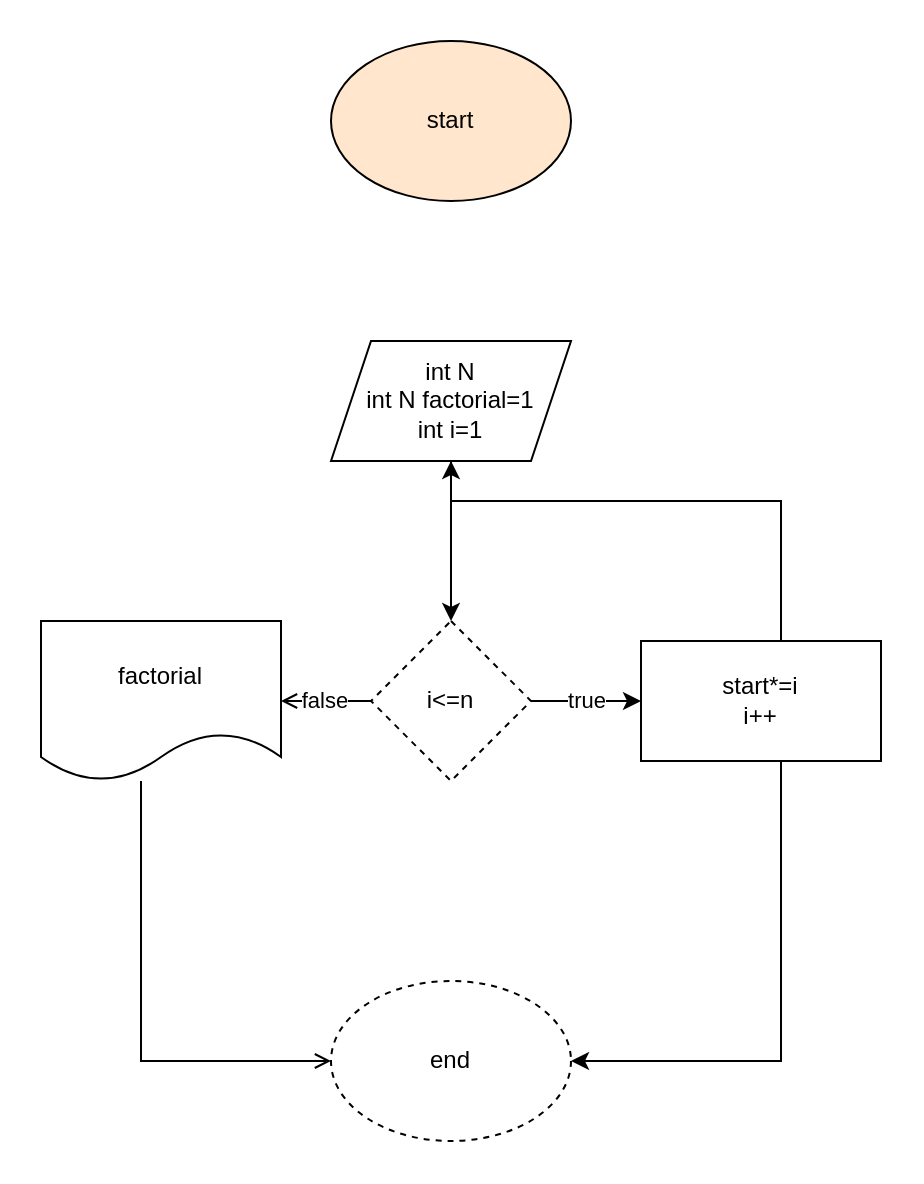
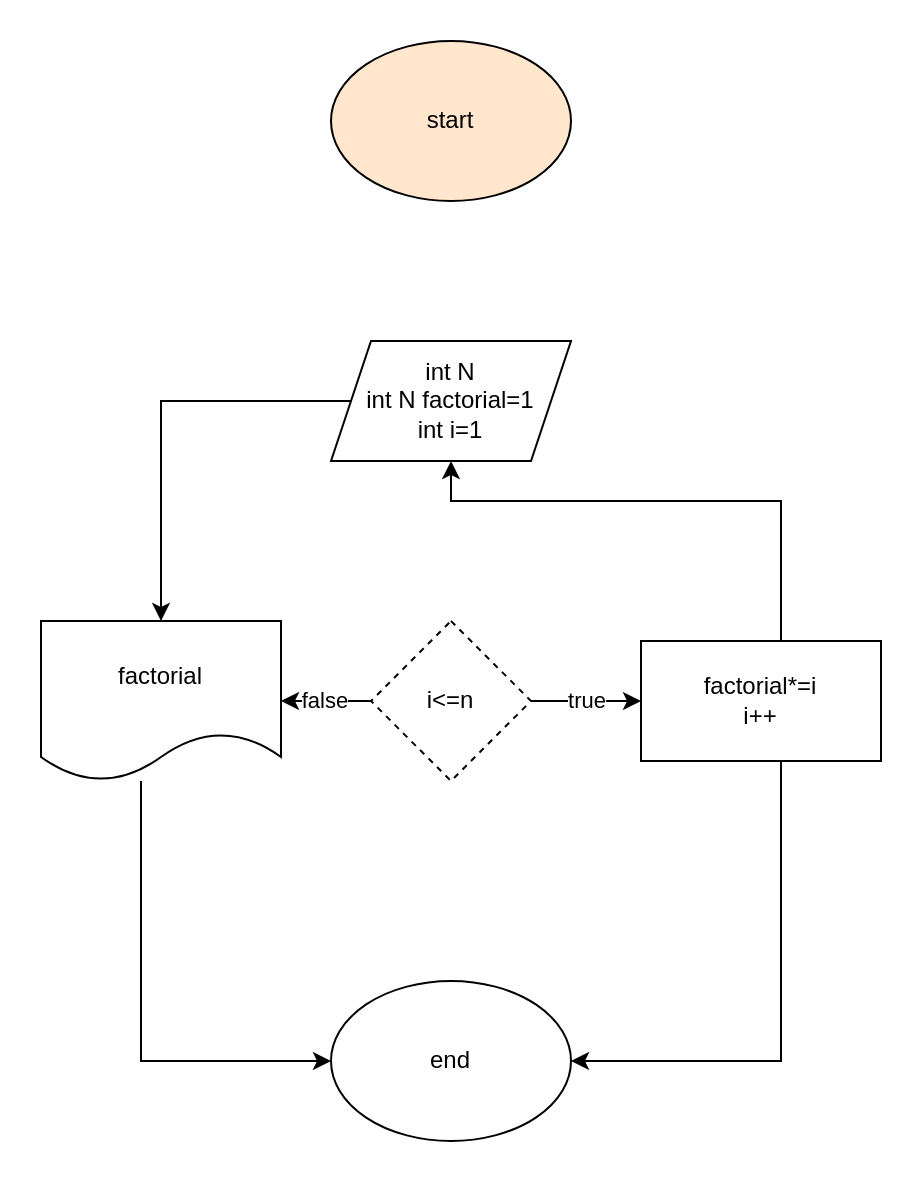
  <mxCell id="0" />
  <mxCell id="1" parent="0" />
  <mxCell id="2" value="start" style="ellipse;whiteSpace=wrap;html=1;fillColor=#ffe6cc;" vertex="1" parent="1"><mxGeometry x="165" y="20" width="120" height="80" as="geometry" /></mxCell>
- <mxCell id="3" style="edgeStyle=orthogonalEdgeStyle;rounded=0;orthogonalLoop=1;jettySize=auto;html=1;" edge="1" parent="1" source="4" target="7"><mxGeometry relative="1" as="geometry"><mxPoint x="225" y="320" as="targetPoint" /></mxGeometry></mxCell>
+ <mxCell id="3" style="edgeStyle=orthogonalEdgeStyle;rounded=0;orthogonalLoop=1;jettySize=auto;html=1;" edge="1" parent="1" source="4" target="12"><mxGeometry relative="1" as="geometry"><mxPoint x="225" y="320" as="targetPoint" /></mxGeometry></mxCell>
  <mxCell id="4" value="int N&lt;br&gt;int N factorial=1&lt;br&gt;int i=1" style="shape=parallelogram;perimeter=parallelogramPerimeter;whiteSpace=wrap;html=1;fixedSize=1;" vertex="1" parent="1"><mxGeometry x="165" y="170" width="120" height="60" as="geometry" /></mxCell>
  <mxCell id="5" value="true" style="edgeStyle=orthogonalEdgeStyle;rounded=0;orthogonalLoop=1;jettySize=auto;html=1;" edge="1" parent="1" source="7" target="10"><mxGeometry relative="1" as="geometry"><mxPoint x="360" y="350" as="targetPoint" /></mxGeometry></mxCell>
- <mxCell id="6" value="false" style="edgeStyle=orthogonalEdgeStyle;rounded=0;orthogonalLoop=1;jettySize=auto;html=1;endArrow=open;" edge="1" parent="1" source="7" target="12"><mxGeometry relative="1" as="geometry"><mxPoint x="110" y="350" as="targetPoint" /></mxGeometry></mxCell>
+ <mxCell id="6" value="false" style="edgeStyle=orthogonalEdgeStyle;rounded=0;orthogonalLoop=1;jettySize=auto;html=1;" edge="1" parent="1" source="7" target="12"><mxGeometry relative="1" as="geometry"><mxPoint x="110" y="350" as="targetPoint" /></mxGeometry></mxCell>
  <mxCell id="7" value="i&amp;lt;=n" style="rhombus;whiteSpace=wrap;html=1;dashed=1;" vertex="1" parent="1"><mxGeometry x="185" y="310" width="80" height="80" as="geometry" /></mxCell>
  <mxCell id="8" style="edgeStyle=orthogonalEdgeStyle;rounded=0;orthogonalLoop=1;jettySize=auto;html=1;" edge="1" parent="1" source="10" target="4"><mxGeometry relative="1" as="geometry"><Array as="points"><mxPoint x="390" y="250" /><mxPoint x="225" y="250" /></Array></mxGeometry></mxCell>
  <mxCell id="9" style="edgeStyle=orthogonalEdgeStyle;rounded=0;orthogonalLoop=1;jettySize=auto;html=1;" edge="1" parent="1" source="10" target="13"><mxGeometry relative="1" as="geometry"><Array as="points"><mxPoint x="390" y="530" /></Array></mxGeometry></mxCell>
- <mxCell id="10" value="start*=i&lt;br&gt;i++" style="rounded=0;whiteSpace=wrap;html=1;" vertex="1" parent="1"><mxGeometry x="320" y="320" width="120" height="60" as="geometry" /></mxCell>
- <mxCell id="11" style="edgeStyle=orthogonalEdgeStyle;rounded=0;orthogonalLoop=1;jettySize=auto;html=1;endArrow=open;" edge="1" parent="1" source="12" target="13"><mxGeometry relative="1" as="geometry"><Array as="points"><mxPoint x="70" y="530" /></Array></mxGeometry></mxCell>
+ <mxCell id="10" value="factorial*=i&lt;br&gt;i++" style="rounded=0;whiteSpace=wrap;html=1;" vertex="1" parent="1"><mxGeometry x="320" y="320" width="120" height="60" as="geometry" /></mxCell>
+ <mxCell id="11" style="edgeStyle=orthogonalEdgeStyle;rounded=0;orthogonalLoop=1;jettySize=auto;html=1;" edge="1" parent="1" source="12" target="13"><mxGeometry relative="1" as="geometry"><Array as="points"><mxPoint x="70" y="530" /></Array></mxGeometry></mxCell>
  <mxCell id="12" value="factorial" style="shape=document;whiteSpace=wrap;html=1;boundedLbl=1;" vertex="1" parent="1"><mxGeometry x="20" y="310" width="120" height="80" as="geometry" /></mxCell>
- <mxCell id="13" value="end" style="ellipse;whiteSpace=wrap;html=1;dashed=1;" vertex="1" parent="1"><mxGeometry x="165" y="490" width="120" height="80" as="geometry" /></mxCell>
+ <mxCell id="13" value="end" style="ellipse;whiteSpace=wrap;html=1;" vertex="1" parent="1"><mxGeometry x="165" y="490" width="120" height="80" as="geometry" /></mxCell>
